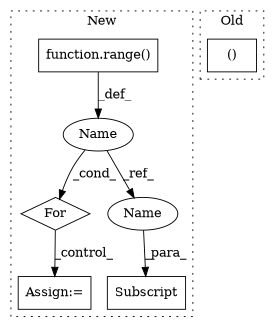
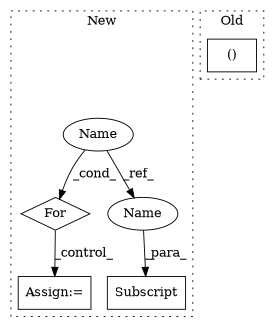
  digraph {
    node [a=87 l=1 shape=box]
-   n1 [a=75 l="6,1" label="function.range()" s="7086,7116"]
    n2 [a=107 l="4,14" label=For s="7077,7117" shape=diamond]
    n3 [a=63 l="8,0" label=Subscript s="7173,0"]
    n4 [a=68 l=3 label="Assign:=" s=7202]
    n5 [label=Name s=7081 shape=ellipse]
    n6 [label=Name s=7179 shape=ellipse]
    n7 [a=54 l=10 label="()" s=5276]
    subgraph cluster_1 {
      label=New
      style=dotted
-     n1
      n2
      n3
      n4
      n5
      n6
    }
    subgraph cluster_2 {
      label=Old
      style=dotted
      n7
    }
-   n1 -> n5 [label=_def_]
    n2 -> n4 [label=_control_]
    n5 -> n2 [label=_cond_]
    n5 -> n6 [label=_ref_]
    n6 -> n3 [label=_para_]
  }
